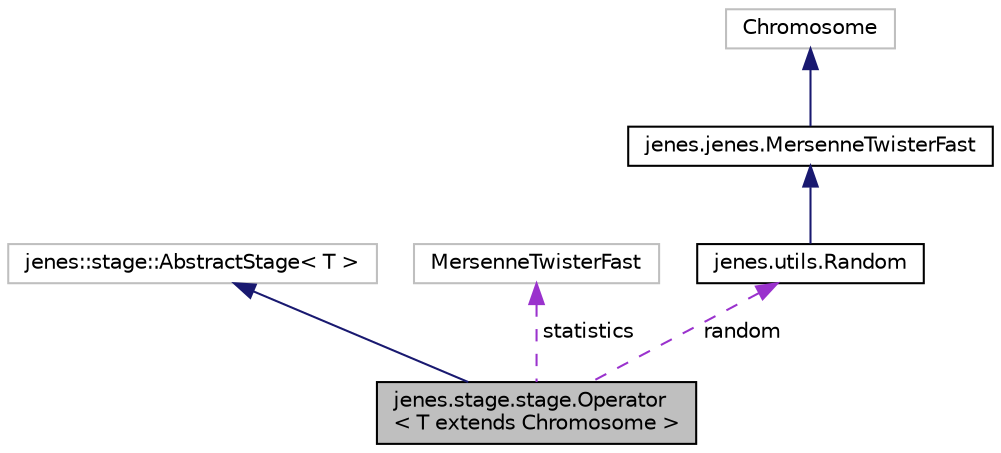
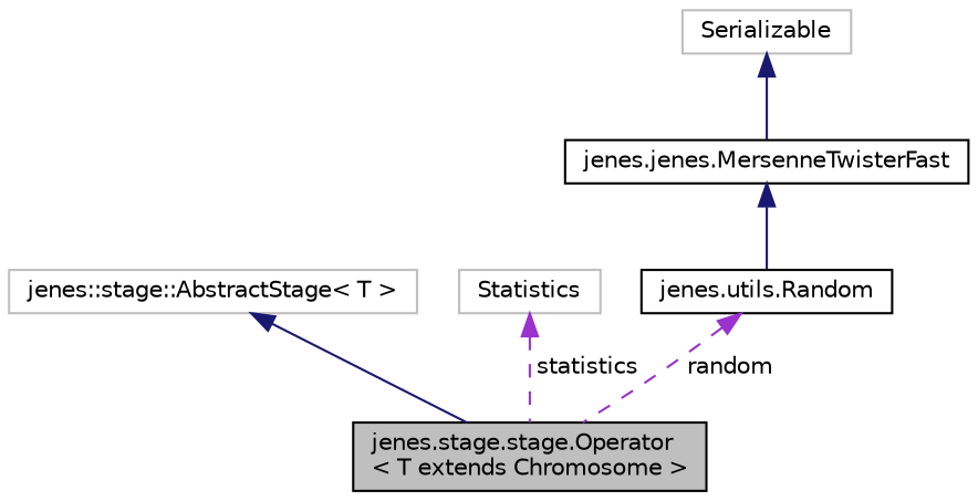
  digraph {
    fontname="DejaVu Sans"
    node [color=black fillcolor=white fontname="DejaVu Sans" fontsize=10 shape=record style=filled]
    edge [color=midnightblue dir=back fontname="DejaVu Sans" fontsize=10 labelfontname=Helvetica labelfontsize=10 style=solid]
    n1 [fillcolor=grey75 fontcolor=black height=0.2 label="jenes.stage.stage.Operator\l\< T extends Chromosome \>" width=0.4]
    n2 [color=grey75 height=0.2 label="jenes::stage::AbstractStage\< T \>" width=0.4]
-   n3 [color=grey75 height=0.2 label=MersenneTwisterFast width=0.4]
+   n3 [color=grey75 height=0.2 label=Statistics width=0.4]
    n4 [height=0.2 label="jenes.utils.Random" width=0.4]
    n5 [height=0.2 label="jenes.jenes.MersenneTwisterFast" width=0.4]
-   n6 [color=grey75 height=0.2 label=Chromosome width=0.4]
+   n6 [color=grey75 height=0.2 label=Serializable width=0.4]
    n2 -> n1
    n3 -> n1 [color=darkorchid3 label=" statistics" style=dashed]
    n4 -> n1 [color=darkorchid3 label=" random" style=dashed]
    n5 -> n4
    n6 -> n5
  }
